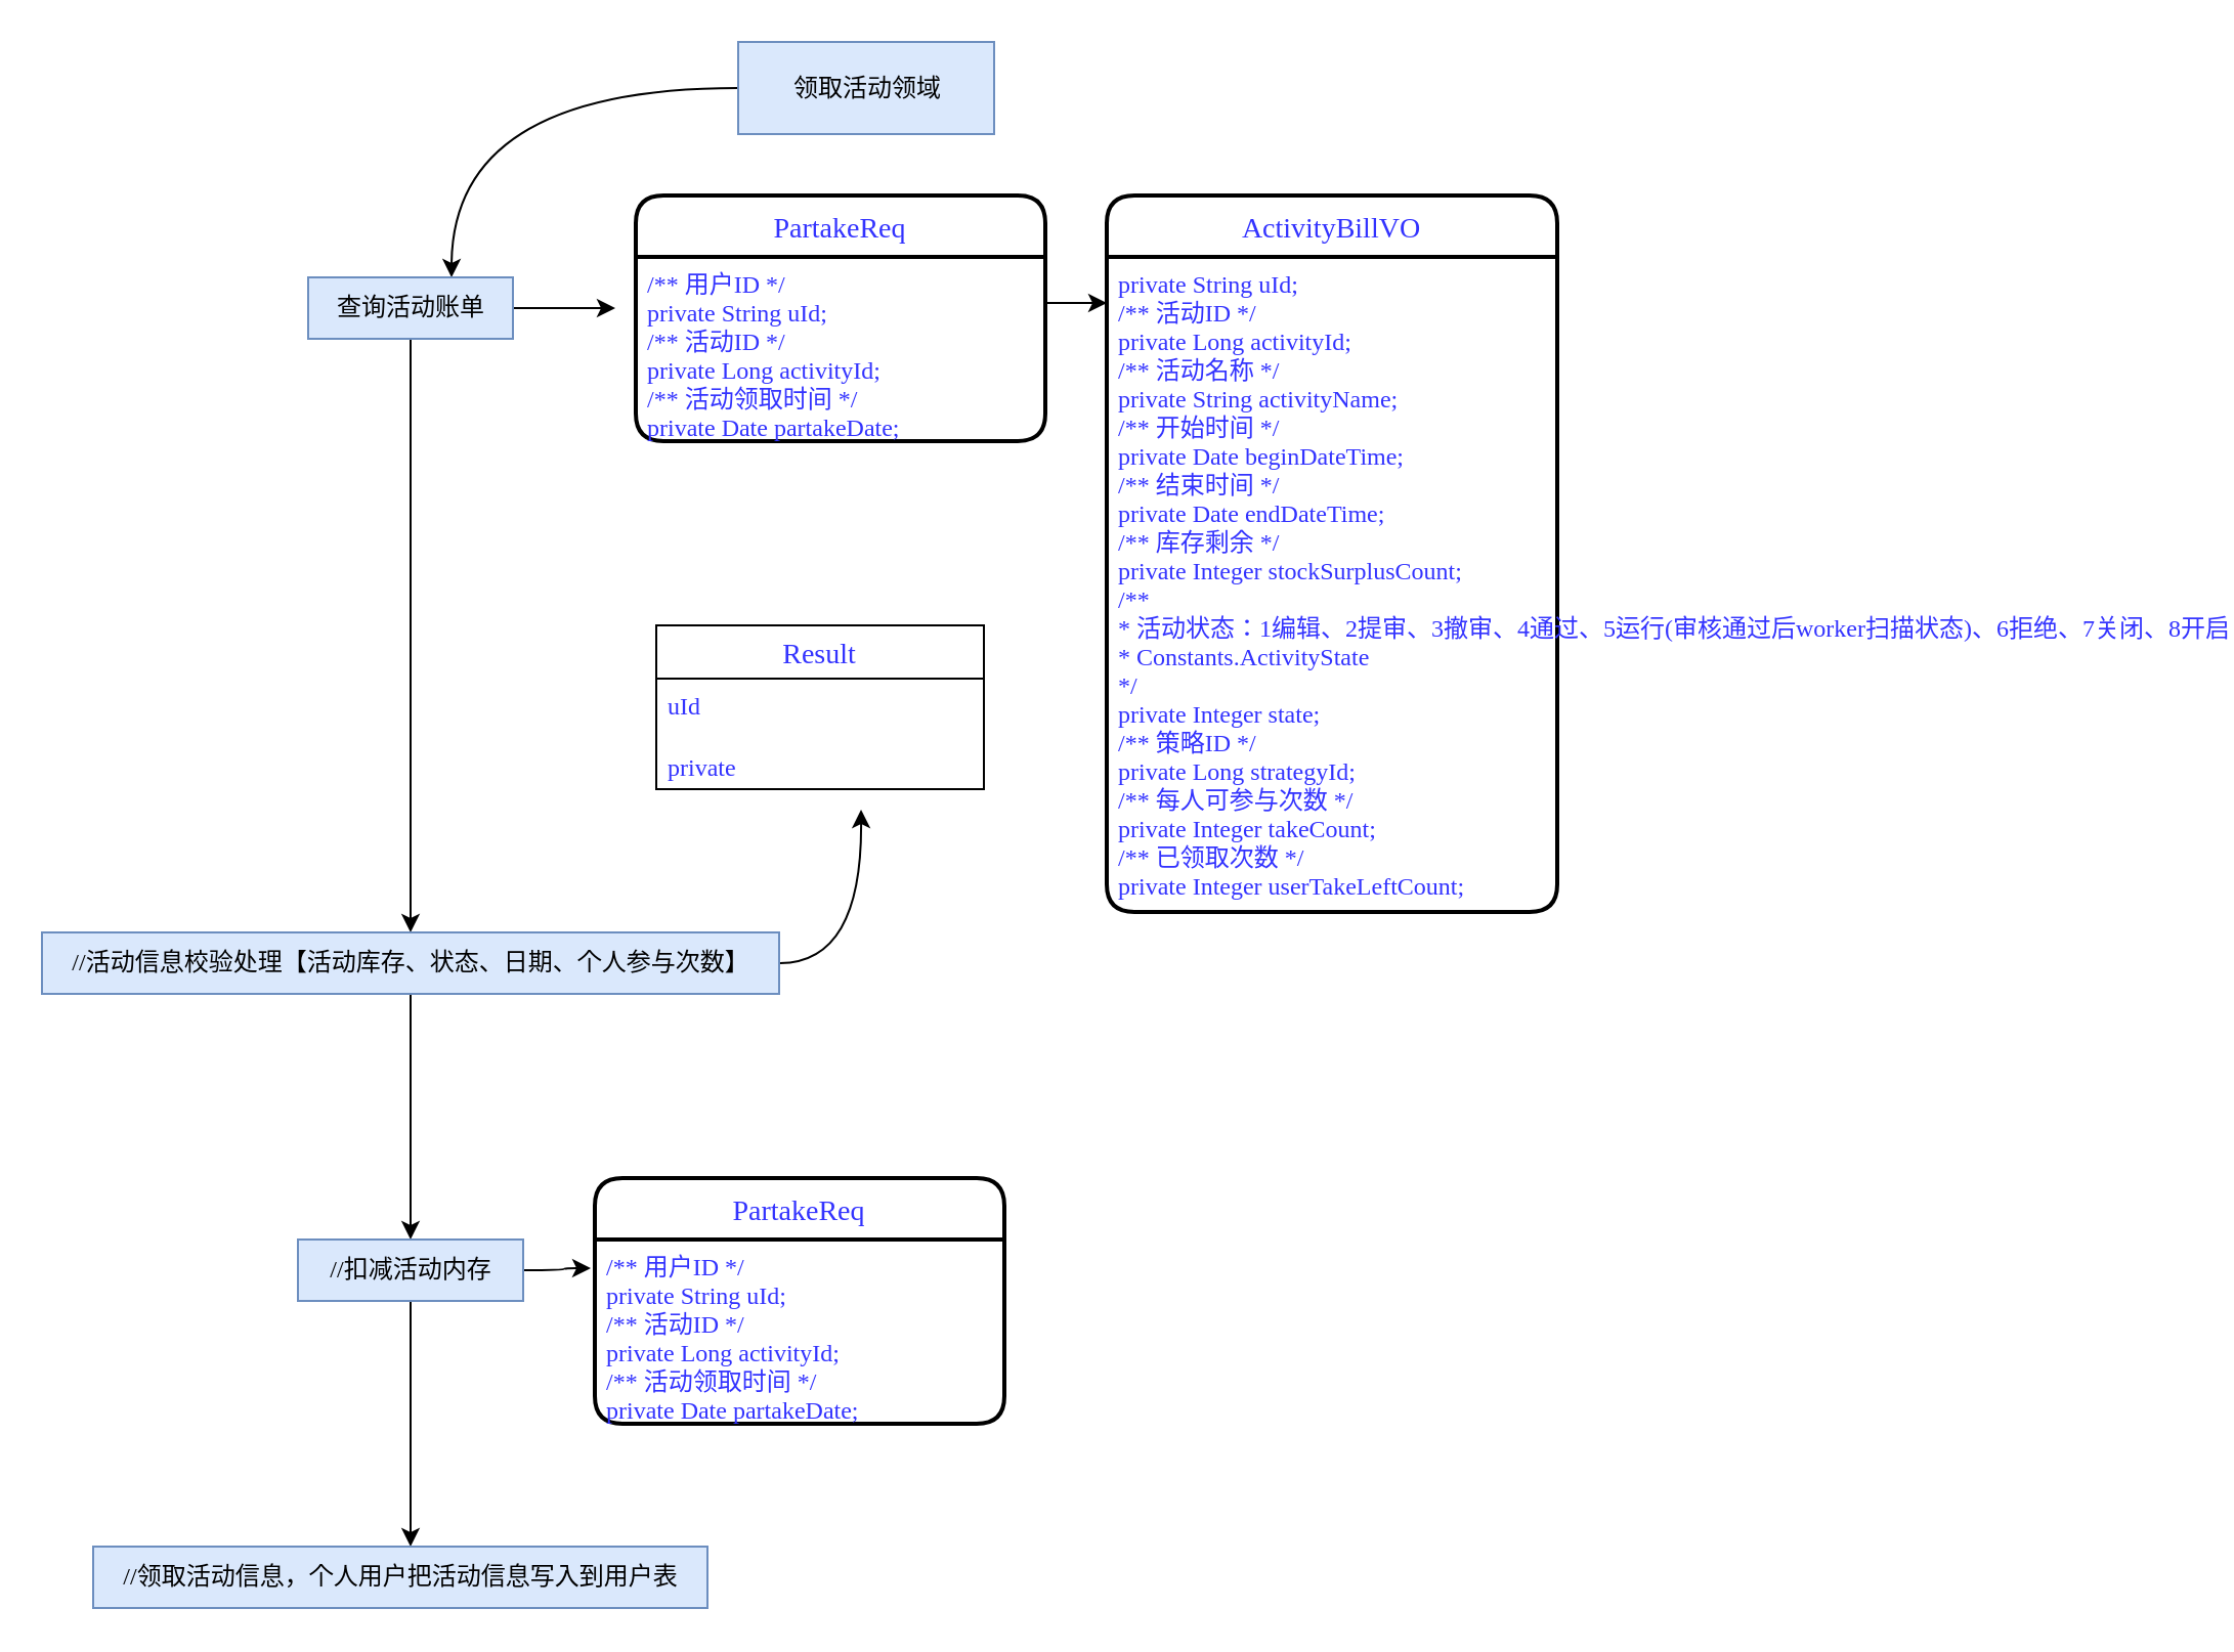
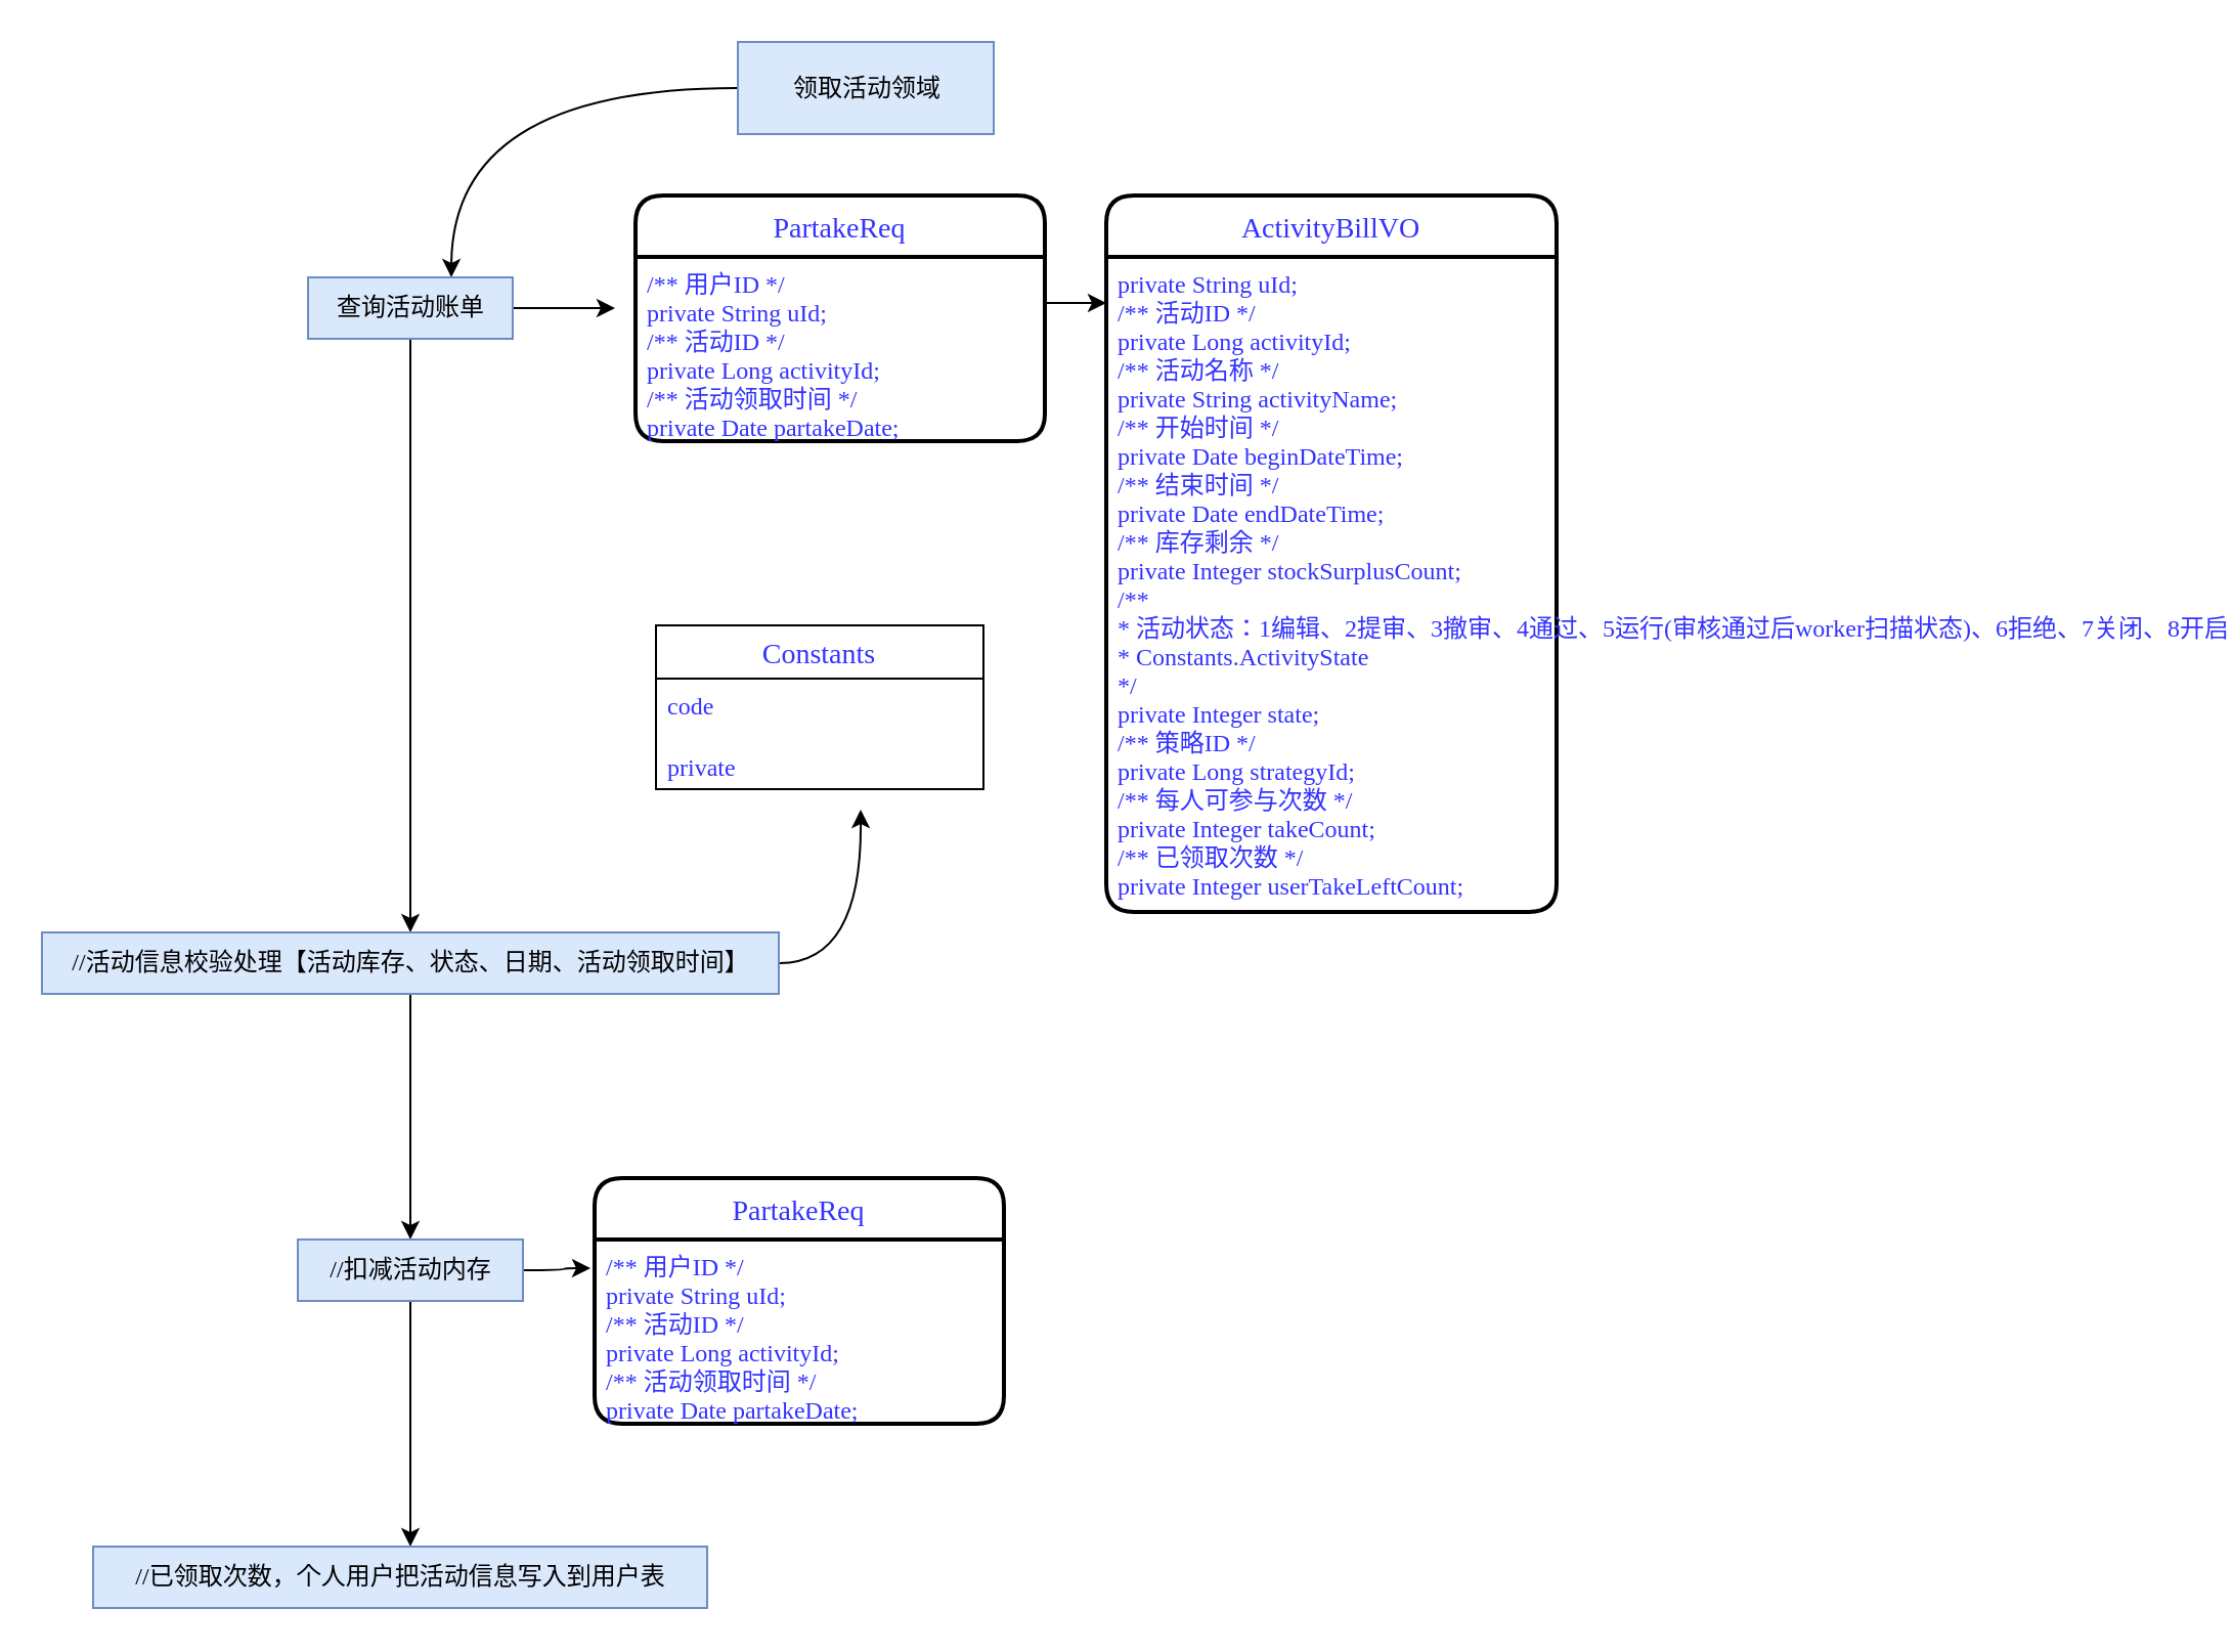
  <mxCell id="0" />
  <mxCell id="1" parent="0" />
  <mxCell id="2" style="edgeStyle=orthogonalEdgeStyle;curved=1;rounded=0;orthogonalLoop=1;jettySize=auto;html=1;fontFamily=Comic Sans MS;fontColor=#3333FF;" edge="1" parent="1" source="3"><mxGeometry relative="1" as="geometry"><mxPoint x="220" y="135" as="targetPoint" /></mxGeometry></mxCell>
  <mxCell id="3" value="领取活动领域" style="text;html=1;align=center;verticalAlign=middle;resizable=0;points=[];autosize=1;strokeColor=#6c8ebf;fillColor=#dae8fc;fontFamily=Comic Sans MS;" vertex="1" parent="1"><mxGeometry x="360" y="20" width="125" height="45" as="geometry" /></mxCell>
  <mxCell id="4" style="edgeStyle=orthogonalEdgeStyle;curved=1;rounded=0;orthogonalLoop=1;jettySize=auto;html=1;fontFamily=Comic Sans MS;fontColor=#3333FF;" edge="1" parent="1" source="6"><mxGeometry relative="1" as="geometry"><mxPoint x="200" y="455" as="targetPoint" /></mxGeometry></mxCell>
  <mxCell id="5" style="edgeStyle=orthogonalEdgeStyle;curved=1;rounded=0;orthogonalLoop=1;jettySize=auto;html=1;fontFamily=Comic Sans MS;fontColor=#3333FF;" edge="1" parent="1" source="6"><mxGeometry relative="1" as="geometry"><mxPoint x="300" y="150" as="targetPoint" /></mxGeometry></mxCell>
  <mxCell id="6" value="查询活动账单" style="text;html=1;align=center;verticalAlign=middle;resizable=0;points=[];autosize=1;strokeColor=#6c8ebf;fillColor=#dae8fc;fontFamily=Comic Sans MS;" vertex="1" parent="1"><mxGeometry x="150" y="135" width="100" height="30" as="geometry" /></mxCell>
  <mxCell id="7" value="PartakeReq" style="swimlane;childLayout=stackLayout;horizontal=1;startSize=30;horizontalStack=0;rounded=1;fontSize=14;fontStyle=0;strokeWidth=2;resizeParent=0;resizeLast=1;shadow=0;dashed=0;align=center;fontFamily=Comic Sans MS;fontColor=#3333FF;" vertex="1" parent="1"><mxGeometry x="310" y="95" width="200" height="120" as="geometry" /></mxCell>
  <mxCell id="8" value="/** 用户ID */&#10;private String uId;&#10;/** 活动ID */&#10;private Long activityId;&#10;/** 活动领取时间 */&#10;private Date partakeDate;" style="align=left;strokeColor=none;fillColor=none;spacingLeft=4;fontSize=12;verticalAlign=top;resizable=0;rotatable=0;part=1;fontFamily=Comic Sans MS;fontColor=#3333FF;" vertex="1" parent="7"><mxGeometry y="30" width="200" height="90" as="geometry" /></mxCell>
  <mxCell id="9" value="ActivityBillVO" style="swimlane;childLayout=stackLayout;horizontal=1;startSize=30;horizontalStack=0;rounded=1;fontSize=14;fontStyle=0;strokeWidth=2;resizeParent=0;resizeLast=1;shadow=0;dashed=0;align=center;fontFamily=Comic Sans MS;fontColor=#3333FF;" vertex="1" parent="1"><mxGeometry x="540" y="95" width="220" height="350" as="geometry" /></mxCell>
  <mxCell id="10" value="private String uId;&#10;/** 活动ID */&#10;private Long activityId;&#10;/** 活动名称 */&#10;private String activityName;&#10;/** 开始时间 */&#10;private Date beginDateTime;&#10;/** 结束时间 */&#10;private Date endDateTime;&#10;/** 库存剩余 */&#10;private Integer stockSurplusCount;&#10;/**&#10; * 活动状态：1编辑、2提审、3撤审、4通过、5运行(审核通过后worker扫描状态)、6拒绝、7关闭、8开启&#10; * Constants.ActivityState&#10; */&#10;private Integer state;&#10;/** 策略ID */&#10;private Long strategyId;&#10;/** 每人可参与次数 */&#10;private Integer takeCount;&#10;/** 已领取次数 */&#10;private Integer userTakeLeftCount;" style="align=left;strokeColor=none;fillColor=none;spacingLeft=4;fontSize=12;verticalAlign=top;resizable=0;rotatable=0;part=1;fontFamily=Comic Sans MS;fontColor=#3333FF;" vertex="1" parent="9"><mxGeometry y="30" width="220" height="320" as="geometry" /></mxCell>
  <mxCell id="11" style="edgeStyle=orthogonalEdgeStyle;curved=1;rounded=0;orthogonalLoop=1;jettySize=auto;html=1;fontFamily=Comic Sans MS;fontColor=#3333FF;" edge="1" parent="1" source="13"><mxGeometry relative="1" as="geometry"><mxPoint x="420" y="395" as="targetPoint" /></mxGeometry></mxCell>
  <mxCell id="12" style="edgeStyle=orthogonalEdgeStyle;curved=1;rounded=0;orthogonalLoop=1;jettySize=auto;html=1;fontFamily=Comic Sans MS;fontColor=#3333FF;" edge="1" parent="1" source="13"><mxGeometry relative="1" as="geometry"><mxPoint x="200" y="605" as="targetPoint" /></mxGeometry></mxCell>
- <mxCell id="13" value="//活动信息校验处理【活动库存、状态、日期、个人参与次数】" style="text;html=1;align=center;verticalAlign=middle;resizable=0;points=[];autosize=1;strokeColor=#6c8ebf;fillColor=#dae8fc;fontFamily=Comic Sans MS;" vertex="1" parent="1"><mxGeometry y="455" width="360" height="30" as="geometry" x="20" /></mxCell>
- <mxCell id="14" value="Result" style="swimlane;fontStyle=0;childLayout=stackLayout;horizontal=1;startSize=26;horizontalStack=0;resizeParent=1;resizeParentMax=0;resizeLast=0;collapsible=1;marginBottom=0;align=center;fontSize=14;labelBackgroundColor=#FFFFFF;fontFamily=Comic Sans MS;fontColor=#3333FF;" vertex="1" parent="1"><mxGeometry x="320" y="305" width="160" height="80" as="geometry" /></mxCell>
- <mxCell id="15" value="uId" style="text;strokeColor=none;fillColor=none;spacingLeft=4;spacingRight=4;overflow=hidden;rotatable=0;points=[[0,0.5],[1,0.5]];portConstraint=eastwest;fontSize=12;labelBackgroundColor=#FFFFFF;fontFamily=Comic Sans MS;fontColor=#3333FF;" vertex="1" parent="14"><mxGeometry y="26" width="160" height="30" as="geometry" /></mxCell>
+ <mxCell id="13" value="//活动信息校验处理【活动库存、状态、日期、活动领取时间】" style="text;html=1;align=center;verticalAlign=middle;resizable=0;points=[];autosize=1;strokeColor=#6c8ebf;fillColor=#dae8fc;fontFamily=Comic Sans MS;" vertex="1" parent="1"><mxGeometry y="455" width="360" height="30" as="geometry" x="20" /></mxCell>
+ <mxCell id="14" value="Constants" style="swimlane;fontStyle=0;childLayout=stackLayout;horizontal=1;startSize=26;horizontalStack=0;resizeParent=1;resizeParentMax=0;resizeLast=0;collapsible=1;marginBottom=0;align=center;fontSize=14;labelBackgroundColor=#FFFFFF;fontFamily=Comic Sans MS;fontColor=#3333FF;" vertex="1" parent="1"><mxGeometry x="320" y="305" width="160" height="80" as="geometry" /></mxCell>
+ <mxCell id="15" value="code" style="text;strokeColor=none;fillColor=none;spacingLeft=4;spacingRight=4;overflow=hidden;rotatable=0;points=[[0,0.5],[1,0.5]];portConstraint=eastwest;fontSize=12;labelBackgroundColor=#FFFFFF;fontFamily=Comic Sans MS;fontColor=#3333FF;" vertex="1" parent="14"><mxGeometry y="26" width="160" height="30" as="geometry" /></mxCell>
  <mxCell id="16" value="private" style="text;strokeColor=none;fillColor=none;spacingLeft=4;spacingRight=4;overflow=hidden;rotatable=0;points=[[0,0.5],[1,0.5]];portConstraint=eastwest;fontSize=12;labelBackgroundColor=#FFFFFF;fontFamily=Comic Sans MS;fontColor=#3333FF;" vertex="1" parent="14"><mxGeometry y="56" width="160" height="24" as="geometry" /></mxCell>
  <mxCell id="17" style="edgeStyle=orthogonalEdgeStyle;curved=1;rounded=0;orthogonalLoop=1;jettySize=auto;html=1;fontFamily=Comic Sans MS;fontColor=#3333FF;" edge="1" parent="1" source="19"><mxGeometry relative="1" as="geometry"><mxPoint x="200" y="755" as="targetPoint" /></mxGeometry></mxCell>
  <mxCell id="18" style="edgeStyle=orthogonalEdgeStyle;curved=1;rounded=0;orthogonalLoop=1;jettySize=auto;html=1;entryX=-0.01;entryY=0.156;entryDx=0;entryDy=0;entryPerimeter=0;fontFamily=Comic Sans MS;fontColor=#3333FF;" edge="1" parent="1" source="19" target="21"><mxGeometry relative="1" as="geometry" /></mxCell>
  <mxCell id="19" value="//扣减活动内存" style="text;html=1;align=center;verticalAlign=middle;resizable=0;points=[];autosize=1;strokeColor=#6c8ebf;fillColor=#dae8fc;fontFamily=Comic Sans MS;" vertex="1" parent="1"><mxGeometry x="145" y="605" width="110" height="30" as="geometry" /></mxCell>
  <mxCell id="20" value="PartakeReq" style="swimlane;childLayout=stackLayout;horizontal=1;startSize=30;horizontalStack=0;rounded=1;fontSize=14;fontStyle=0;strokeWidth=2;resizeParent=0;resizeLast=1;shadow=0;dashed=0;align=center;fontFamily=Comic Sans MS;fontColor=#3333FF;" vertex="1" parent="1"><mxGeometry x="290" y="575" width="200" height="120" as="geometry" /></mxCell>
  <mxCell id="21" value="/** 用户ID */&#10;private String uId;&#10;/** 活动ID */&#10;private Long activityId;&#10;/** 活动领取时间 */&#10;private Date partakeDate;" style="align=left;strokeColor=none;fillColor=none;spacingLeft=4;fontSize=12;verticalAlign=top;resizable=0;rotatable=0;part=1;fontFamily=Comic Sans MS;fontColor=#3333FF;" vertex="1" parent="20"><mxGeometry y="30" width="200" height="90" as="geometry" /></mxCell>
  <mxCell id="22" style="edgeStyle=orthogonalEdgeStyle;curved=1;rounded=0;orthogonalLoop=1;jettySize=auto;html=1;exitX=1;exitY=0.25;exitDx=0;exitDy=0;entryX=0;entryY=0.072;entryDx=0;entryDy=0;entryPerimeter=0;fontFamily=Comic Sans MS;fontColor=#3333FF;" edge="1" parent="1" source="8" target="10"><mxGeometry relative="1" as="geometry" /></mxCell>
- <mxCell id="23" value="//领取活动信息，个人用户把活动信息写入到用户表" style="text;html=1;align=center;verticalAlign=middle;resizable=0;points=[];autosize=1;strokeColor=#6c8ebf;fillColor=#dae8fc;fontFamily=Comic Sans MS;" vertex="1" parent="1"><mxGeometry x="45" y="755" width="300" height="30" as="geometry" /></mxCell>
+ <mxCell id="23" value="//已领取次数，个人用户把活动信息写入到用户表" style="text;html=1;align=center;verticalAlign=middle;resizable=0;points=[];autosize=1;strokeColor=#6c8ebf;fillColor=#dae8fc;fontFamily=Comic Sans MS;" vertex="1" parent="1"><mxGeometry x="45" y="755" width="300" height="30" as="geometry" /></mxCell>
